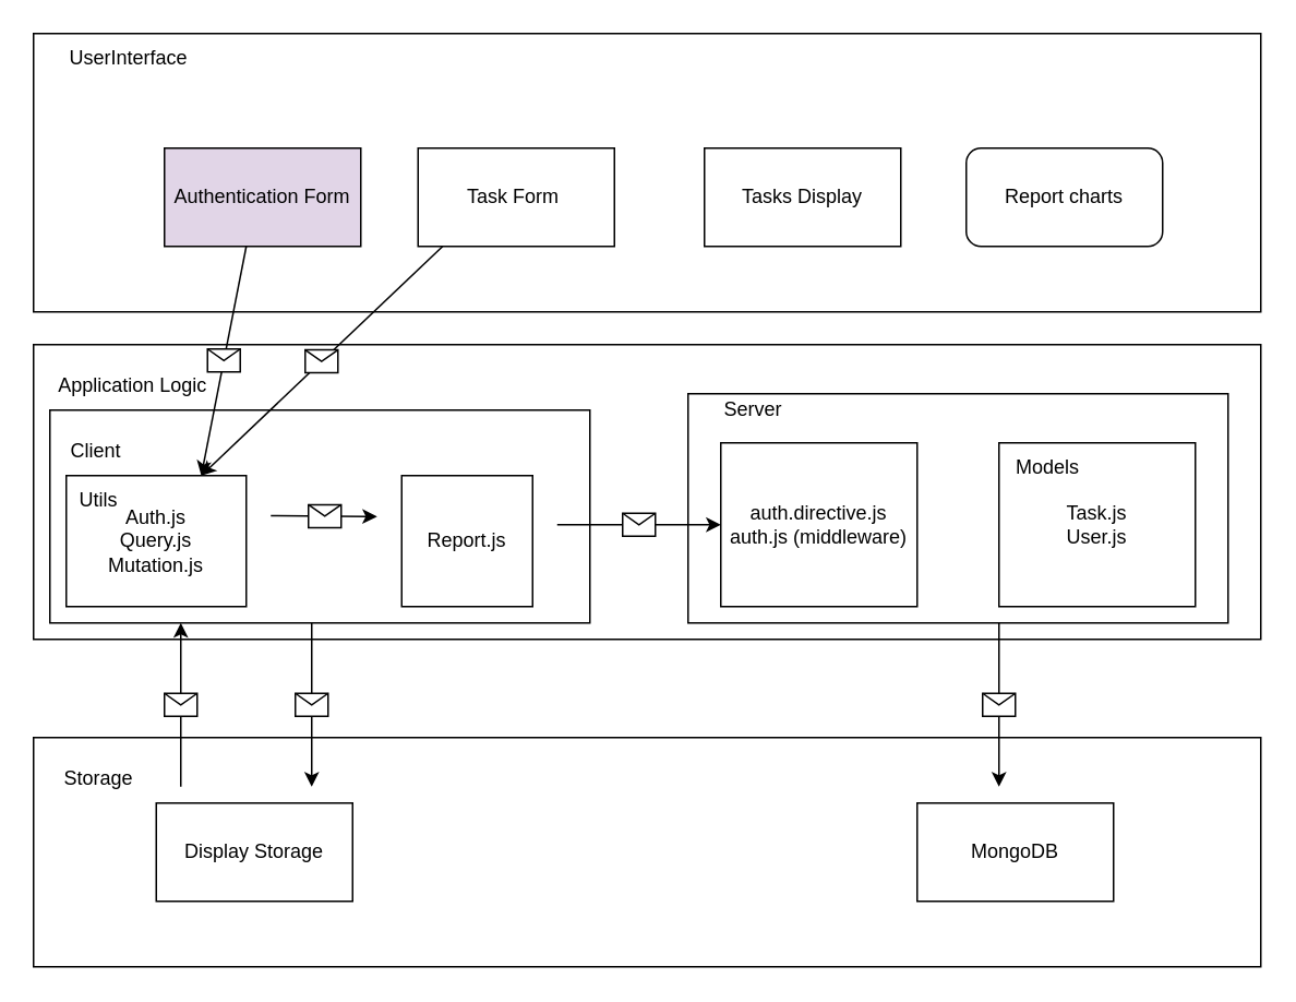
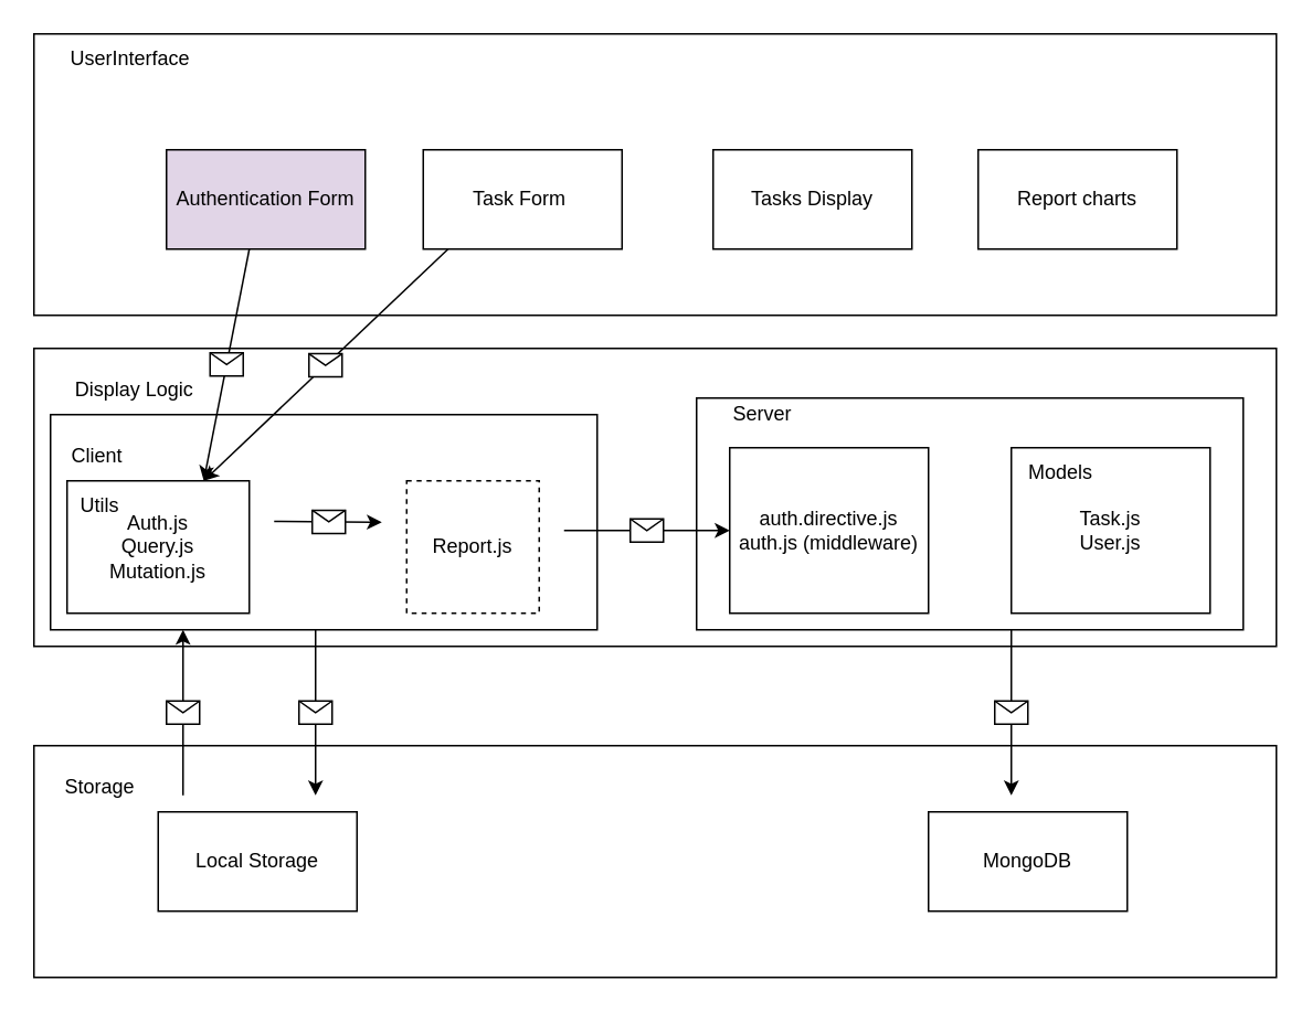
  <mxCell id="0" />
  <mxCell id="1" parent="0" />
  <mxCell id="2" value="" style="rounded=0;whiteSpace=wrap;html=1;" parent="1" vertex="1"><mxGeometry x="20" y="210" width="750" height="180" as="geometry" /></mxCell>
  <mxCell id="3" value="" style="rounded=0;whiteSpace=wrap;html=1;fontSize=14;" parent="1" vertex="1"><mxGeometry x="30" y="250" width="330" height="130" as="geometry" /></mxCell>
  <mxCell id="4" value="" style="rounded=0;whiteSpace=wrap;html=1;" parent="1" vertex="1"><mxGeometry x="20" y="20" width="750" height="170" as="geometry" /></mxCell>
  <mxCell id="5" value="" style="rounded=0;whiteSpace=wrap;html=1;" parent="1" vertex="1"><mxGeometry x="20" y="450" width="750" height="140" as="geometry" /></mxCell>
  <mxCell id="6" value="" style="rounded=0;whiteSpace=wrap;html=1;" parent="1" vertex="1"><mxGeometry x="420" y="240" width="330" height="140" as="geometry" /></mxCell>
  <mxCell id="7" value="Authentication Form" style="rounded=0;whiteSpace=wrap;html=1;fillColor=#e1d5e7;" parent="1" vertex="1"><mxGeometry x="100" y="90" width="120" height="60" as="geometry" /></mxCell>
  <mxCell id="8" value="Tasks Display" style="rounded=0;whiteSpace=wrap;html=1;" parent="1" vertex="1"><mxGeometry x="430" y="90" width="120" height="60" as="geometry" /></mxCell>
  <mxCell id="9" value="Task Form&amp;nbsp;" style="rounded=0;whiteSpace=wrap;html=1;" parent="1" vertex="1"><mxGeometry x="255" y="90" width="120" height="60" as="geometry" /></mxCell>
- <mxCell id="10" value="Report charts" style="whiteSpace=wrap;html=1;rounded=1;" parent="1" vertex="1"><mxGeometry x="590" y="90" width="120" height="60" as="geometry" /></mxCell>
+ <mxCell id="10" value="Report charts" style="rounded=0;whiteSpace=wrap;html=1;" parent="1" vertex="1"><mxGeometry x="590" y="90" width="120" height="60" as="geometry" /></mxCell>
  <mxCell id="11" value="Auth.js&lt;br&gt;Query.js&lt;br&gt;Mutation.js" style="rounded=0;whiteSpace=wrap;html=1;" parent="1" vertex="1"><mxGeometry x="40" y="290" width="110" height="80" as="geometry" /></mxCell>
- <mxCell id="12" value="Report.js" style="whiteSpace=wrap;html=1;aspect=fixed;" parent="1" vertex="1"><mxGeometry x="245" y="290" width="80" height="80" as="geometry" /></mxCell>
+ <mxCell id="12" value="Report.js" style="whiteSpace=wrap;html=1;aspect=fixed;dashed=1;" parent="1" vertex="1"><mxGeometry x="245" y="290" width="80" height="80" as="geometry" /></mxCell>
  <mxCell id="13" value="auth.directive.js&lt;br&gt;auth.js (middleware)" style="rounded=0;whiteSpace=wrap;html=1;" parent="1" vertex="1"><mxGeometry x="440" y="270" width="120" height="100" as="geometry" /></mxCell>
  <mxCell id="14" value="Task.js&lt;br&gt;User.js" style="rounded=0;whiteSpace=wrap;html=1;" parent="1" vertex="1"><mxGeometry x="610" y="270" width="120" height="100" as="geometry" /></mxCell>
- <mxCell id="15" value="Display Storage" style="rounded=0;whiteSpace=wrap;html=1;" parent="1" vertex="1"><mxGeometry x="95" y="490" width="120" height="60" as="geometry" /></mxCell>
+ <mxCell id="15" value="Local Storage" style="rounded=0;whiteSpace=wrap;html=1;" parent="1" vertex="1"><mxGeometry x="95" y="490" width="120" height="60" as="geometry" /></mxCell>
  <mxCell id="16" value="MongoDB" style="rounded=0;whiteSpace=wrap;html=1;" parent="1" vertex="1"><mxGeometry x="560" y="490" width="120" height="60" as="geometry" /></mxCell>
  <mxCell id="17" value="" style="endArrow=classic;html=1;rounded=0;" parent="1" edge="1"><mxGeometry relative="1" as="geometry"><mxPoint x="110" y="480" as="sourcePoint" /><mxPoint x="110" y="380" as="targetPoint" /></mxGeometry></mxCell>
  <mxCell id="18" value="" style="shape=message;html=1;outlineConnect=0;" parent="17" vertex="1"><mxGeometry width="20" height="14" relative="1" as="geometry"><mxPoint x="-10" y="-7" as="offset" /></mxGeometry></mxCell>
  <mxCell id="19" value="" style="endArrow=classic;html=1;rounded=0;exitX=0.75;exitY=1;exitDx=0;exitDy=0;" parent="1" edge="1"><mxGeometry relative="1" as="geometry"><mxPoint x="190" y="380" as="sourcePoint" /><mxPoint x="190" y="480" as="targetPoint" /></mxGeometry></mxCell>
  <mxCell id="20" value="" style="shape=message;html=1;outlineConnect=0;" parent="19" vertex="1"><mxGeometry width="20" height="14" relative="1" as="geometry"><mxPoint x="-10" y="-7" as="offset" /></mxGeometry></mxCell>
  <mxCell id="21" value="Client&amp;nbsp;" style="text;html=1;strokeColor=none;fillColor=none;align=center;verticalAlign=middle;whiteSpace=wrap;rounded=0;" parent="1" vertex="1"><mxGeometry x="30" y="260" width="60" height="30" as="geometry" /></mxCell>
  <mxCell id="22" value="Utils" style="text;html=1;strokeColor=none;fillColor=none;align=center;verticalAlign=middle;whiteSpace=wrap;rounded=0;" parent="1" vertex="1"><mxGeometry x="30" y="290" width="60" height="30" as="geometry" /></mxCell>
  <mxCell id="23" value="" style="endArrow=classic;html=1;rounded=0;" parent="1" edge="1"><mxGeometry relative="1" as="geometry"><mxPoint x="165" y="314.5" as="sourcePoint" /><mxPoint x="230" y="315" as="targetPoint" /></mxGeometry></mxCell>
  <mxCell id="24" value="" style="shape=message;html=1;outlineConnect=0;" parent="23" vertex="1"><mxGeometry width="20" height="14" relative="1" as="geometry"><mxPoint x="-10" y="-7" as="offset" /></mxGeometry></mxCell>
- <mxCell id="25" value="Application Logic&amp;nbsp;" style="text;html=1;strokeColor=none;fillColor=none;align=center;verticalAlign=middle;whiteSpace=wrap;rounded=0;" parent="1" vertex="1"><mxGeometry x="25" y="220" width="115" height="30" as="geometry" /></mxCell>
+ <mxCell id="25" value="Display Logic&amp;nbsp;" style="text;html=1;strokeColor=none;fillColor=none;align=center;verticalAlign=middle;whiteSpace=wrap;rounded=0;" parent="1" vertex="1"><mxGeometry x="25" y="220" width="115" height="30" as="geometry" /></mxCell>
  <mxCell id="26" value="Server" style="text;html=1;strokeColor=none;fillColor=none;align=center;verticalAlign=middle;whiteSpace=wrap;rounded=0;" parent="1" vertex="1"><mxGeometry x="430" y="235" width="60" height="30" as="geometry" /></mxCell>
  <mxCell id="27" value="Models" style="text;html=1;strokeColor=none;fillColor=none;align=center;verticalAlign=middle;whiteSpace=wrap;rounded=0;" parent="1" vertex="1"><mxGeometry x="610" y="270" width="60" height="30" as="geometry" /></mxCell>
  <mxCell id="28" value="Storage" style="text;html=1;strokeColor=none;fillColor=none;align=center;verticalAlign=middle;whiteSpace=wrap;rounded=0;" parent="1" vertex="1"><mxGeometry x="30" y="460" width="60" height="30" as="geometry" /></mxCell>
  <mxCell id="29" value="" style="endArrow=classic;html=1;rounded=0;exitX=0.75;exitY=1;exitDx=0;exitDy=0;" parent="1" edge="1"><mxGeometry relative="1" as="geometry"><mxPoint x="610" y="380" as="sourcePoint" /><mxPoint x="610" y="480" as="targetPoint" /></mxGeometry></mxCell>
  <mxCell id="30" value="" style="shape=message;html=1;outlineConnect=0;" parent="29" vertex="1"><mxGeometry width="20" height="14" relative="1" as="geometry"><mxPoint x="-10" y="-7" as="offset" /></mxGeometry></mxCell>
  <mxCell id="31" value="UserInterface&amp;nbsp;" style="text;html=1;strokeColor=none;fillColor=none;align=center;verticalAlign=middle;whiteSpace=wrap;rounded=0;" parent="1" vertex="1"><mxGeometry x="20" y="20" width="120" height="30" as="geometry" /></mxCell>
  <mxCell id="32" value="" style="endArrow=classic;html=1;rounded=0;exitX=0.75;exitY=1;exitDx=0;exitDy=0;entryX=0.75;entryY=0;entryDx=0;entryDy=0;" parent="1" target="11" edge="1"><mxGeometry relative="1" as="geometry"><mxPoint x="150" y="150" as="sourcePoint" /><mxPoint x="150" y="230" as="targetPoint" /></mxGeometry></mxCell>
  <mxCell id="33" value="" style="shape=message;html=1;outlineConnect=0;" parent="32" vertex="1"><mxGeometry width="20" height="14" relative="1" as="geometry"><mxPoint x="-10" y="-7" as="offset" /></mxGeometry></mxCell>
  <mxCell id="34" value="" style="endArrow=classic;html=1;rounded=0;exitX=0.75;exitY=1;exitDx=0;exitDy=0;entryX=0.75;entryY=0;entryDx=0;entryDy=0;" parent="1" target="11" edge="1"><mxGeometry relative="1" as="geometry"><mxPoint x="270" y="150" as="sourcePoint" /><mxPoint x="270" y="250" as="targetPoint" /></mxGeometry></mxCell>
  <mxCell id="35" value="" style="shape=message;html=1;outlineConnect=0;" parent="34" vertex="1"><mxGeometry width="20" height="14" relative="1" as="geometry"><mxPoint x="-10" y="-7" as="offset" /></mxGeometry></mxCell>
  <mxCell id="36" value="s" style="endArrow=classic;html=1;rounded=0;fontSize=14;" parent="1" edge="1"><mxGeometry relative="1" as="geometry"><mxPoint x="340" y="320" as="sourcePoint" /><mxPoint x="440" y="320" as="targetPoint" /></mxGeometry></mxCell>
  <mxCell id="37" value="" style="shape=message;html=1;outlineConnect=0;fontSize=14;" parent="36" vertex="1"><mxGeometry width="20" height="14" relative="1" as="geometry"><mxPoint x="-10" y="-7" as="offset" /></mxGeometry></mxCell>
